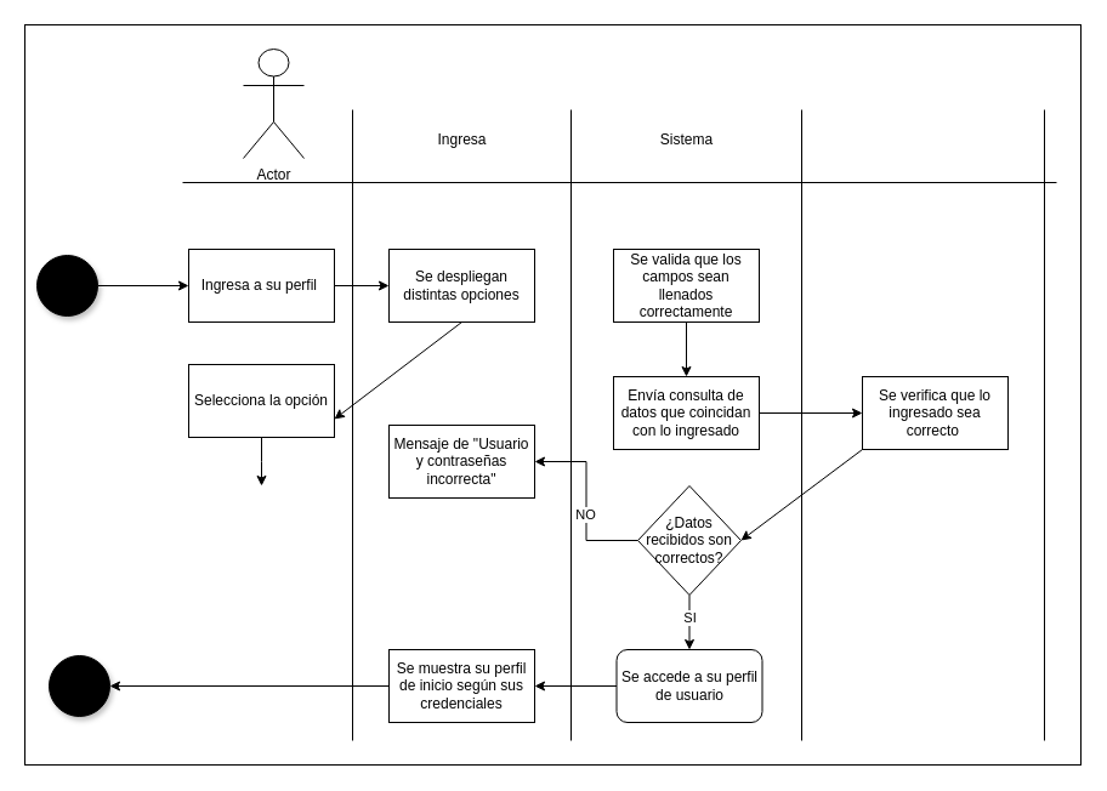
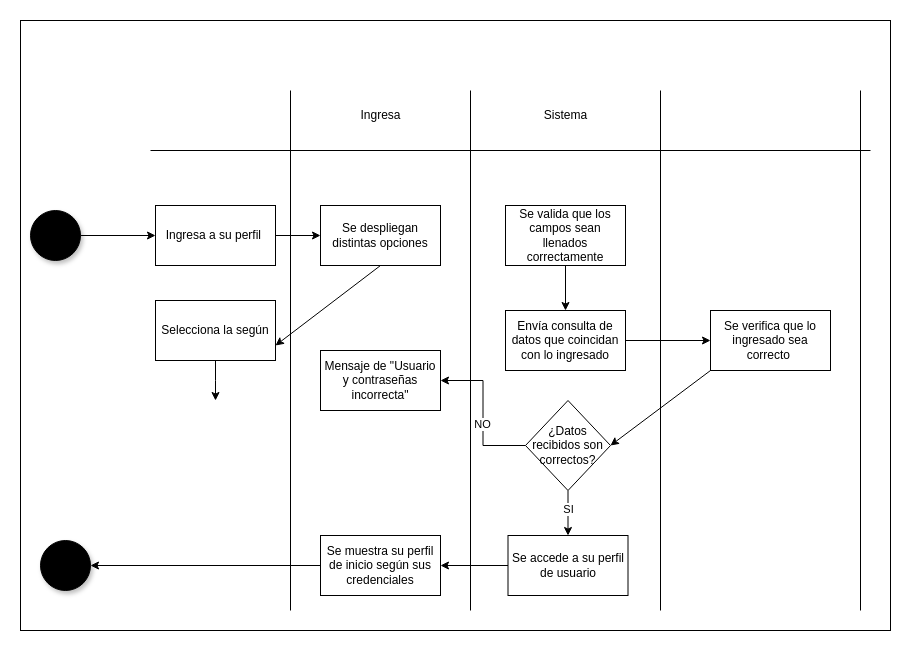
  <mxCell id="0" />
  <mxCell id="1" parent="0" />
  <mxCell id="2" value="" style="whiteSpace=wrap;html=1;" vertex="1" parent="1"><mxGeometry x="20" y="20" width="870" height="610" as="geometry" /></mxCell>
  <mxCell id="3" value="" style="endArrow=none;html=1;rounded=0;" edge="1" parent="1"><mxGeometry width="50" height="50" relative="1" as="geometry"><mxPoint x="150" y="150" as="sourcePoint" /><mxPoint x="870" y="150" as="targetPoint" /></mxGeometry></mxCell>
  <mxCell id="4" value="" style="endArrow=none;html=1;rounded=0;" edge="1" parent="1"><mxGeometry width="50" height="50" relative="1" as="geometry"><mxPoint x="290" y="90" as="sourcePoint" /><mxPoint x="290" y="610" as="targetPoint" /></mxGeometry></mxCell>
  <mxCell id="5" value="" style="endArrow=none;html=1;rounded=0;" edge="1" parent="1"><mxGeometry width="50" height="50" relative="1" as="geometry"><mxPoint x="470" y="90" as="sourcePoint" /><mxPoint x="470" y="610" as="targetPoint" /></mxGeometry></mxCell>
  <mxCell id="6" value="" style="endArrow=none;html=1;rounded=0;" edge="1" parent="1"><mxGeometry width="50" height="50" relative="1" as="geometry"><mxPoint x="660" y="90" as="sourcePoint" /><mxPoint x="660" y="610" as="targetPoint" /></mxGeometry></mxCell>
  <mxCell id="7" value="" style="endArrow=none;html=1;rounded=0;" edge="1" parent="1"><mxGeometry width="50" height="50" relative="1" as="geometry"><mxPoint x="860" y="90" as="sourcePoint" /><mxPoint x="860" y="610" as="targetPoint" /></mxGeometry></mxCell>
- <mxCell id="8" value="Actor" style="shape=umlActor;verticalLabelPosition=bottom;verticalAlign=top;html=1;outlineConnect=0;" vertex="1" parent="1"><mxGeometry x="200" y="40" width="50" height="90" as="geometry" /></mxCell>
  <mxCell id="9" value="Ingresa" style="text;html=1;align=center;verticalAlign=middle;resizable=0;points=[];autosize=1;strokeColor=none;fillColor=none;" vertex="1" parent="1"><mxGeometry x="350" y="100" width="60" height="30" as="geometry" /></mxCell>
  <mxCell id="10" value="Sistema" style="text;html=1;align=center;verticalAlign=middle;resizable=0;points=[];autosize=1;strokeColor=none;fillColor=none;" vertex="1" parent="1"><mxGeometry x="530" y="100" width="70" height="30" as="geometry" /></mxCell>
  <mxCell id="11" value="" style="points=[[0.145,0.145,0],[0.5,0,0],[0.855,0.145,0],[1,0.5,0],[0.855,0.855,0],[0.5,1,0],[0.145,0.855,0],[0,0.5,0]];shape=mxgraph.bpmn.event;html=1;verticalLabelPosition=bottom;labelBackgroundColor=#ffffff;verticalAlign=top;align=center;perimeter=ellipsePerimeter;outlineConnect=0;aspect=fixed;outline=standard;symbol=general;shadow=1;strokeColor=default;fontFamily=Helvetica;fontSize=12;fontColor=default;fillColor=#000000;" vertex="1" parent="1"><mxGeometry x="40" y="540" width="50" height="50" as="geometry" /></mxCell>
  <mxCell id="12" value="" style="edgeStyle=orthogonalEdgeStyle;rounded=0;orthogonalLoop=1;jettySize=auto;html=1;" edge="1" parent="1" source="13" target="15"><mxGeometry relative="1" as="geometry" /></mxCell>
  <mxCell id="13" value="Ingresa a su perfil&amp;nbsp;" style="rounded=0;whiteSpace=wrap;html=1;" vertex="1" parent="1"><mxGeometry x="155" y="205" width="120" height="60" as="geometry" /></mxCell>
  <mxCell id="14" style="rounded=0;orthogonalLoop=1;jettySize=auto;html=1;exitX=0.5;exitY=1;exitDx=0;exitDy=0;entryX=1;entryY=0.75;entryDx=0;entryDy=0;" edge="1" parent="1" source="15" target="35"><mxGeometry relative="1" as="geometry" /></mxCell>
  <mxCell id="15" value="Se despliegan distintas opciones" style="rounded=0;whiteSpace=wrap;html=1;" vertex="1" parent="1"><mxGeometry x="320" y="205" width="120" height="60" as="geometry" /></mxCell>
  <mxCell id="16" style="edgeStyle=orthogonalEdgeStyle;rounded=0;orthogonalLoop=1;jettySize=auto;html=1;exitX=1;exitY=0.5;exitDx=0;exitDy=0;exitPerimeter=0;entryX=0;entryY=0.5;entryDx=0;entryDy=0;" edge="1" parent="1" source="17" target="13"><mxGeometry relative="1" as="geometry" /></mxCell>
  <mxCell id="17" value="" style="points=[[0.145,0.145,0],[0.5,0,0],[0.855,0.145,0],[1,0.5,0],[0.855,0.855,0],[0.5,1,0],[0.145,0.855,0],[0,0.5,0]];shape=mxgraph.bpmn.event;html=1;verticalLabelPosition=bottom;labelBackgroundColor=#ffffff;verticalAlign=top;align=center;perimeter=ellipsePerimeter;outlineConnect=0;aspect=fixed;outline=standard;symbol=general;shadow=1;strokeColor=default;fontFamily=Helvetica;fontSize=12;fontColor=default;fillColor=#000000;" vertex="1" parent="1"><mxGeometry x="30" y="210" width="50" height="50" as="geometry" /></mxCell>
  <mxCell id="18" style="rounded=0;orthogonalLoop=1;jettySize=auto;html=1;entryX=0;entryY=0.5;entryDx=0;entryDy=0;" edge="1" parent="1" source="19" target="23"><mxGeometry relative="1" as="geometry" /></mxCell>
  <mxCell id="19" value="Envía consulta de datos que coincidan con lo ingresado" style="rounded=0;whiteSpace=wrap;html=1;" vertex="1" parent="1"><mxGeometry x="505" y="310" width="120" height="60" as="geometry" /></mxCell>
  <mxCell id="20" value="" style="edgeStyle=orthogonalEdgeStyle;rounded=0;orthogonalLoop=1;jettySize=auto;html=1;" edge="1" parent="1" source="21" target="19"><mxGeometry relative="1" as="geometry" /></mxCell>
  <mxCell id="21" value="Se valida que los campos sean llenados correctamente" style="rounded=0;whiteSpace=wrap;html=1;" vertex="1" parent="1"><mxGeometry x="505" y="205" width="120" height="60" as="geometry" /></mxCell>
  <mxCell id="22" style="rounded=0;orthogonalLoop=1;jettySize=auto;html=1;exitX=0;exitY=1;exitDx=0;exitDy=0;entryX=1;entryY=0.5;entryDx=0;entryDy=0;" edge="1" parent="1" source="23" target="30"><mxGeometry relative="1" as="geometry" /></mxCell>
  <mxCell id="23" value="Se verifica que lo ingresado sea correcto&amp;nbsp;" style="rounded=0;whiteSpace=wrap;html=1;" vertex="1" parent="1"><mxGeometry x="710" y="310" width="120" height="60" as="geometry" /></mxCell>
  <mxCell id="24" style="edgeStyle=orthogonalEdgeStyle;rounded=0;orthogonalLoop=1;jettySize=auto;html=1;exitX=0;exitY=0.5;exitDx=0;exitDy=0;entryX=1;entryY=0.5;entryDx=0;entryDy=0;" edge="1" parent="1" source="25" target="33"><mxGeometry relative="1" as="geometry" /></mxCell>
- <mxCell id="25" value="Se accede a su perfil de usuario" style="whiteSpace=wrap;html=1;rounded=1;" vertex="1" parent="1"><mxGeometry x="507.5" y="535" width="120" height="60" as="geometry" /></mxCell>
+ <mxCell id="25" value="Se accede a su perfil de usuario" style="rounded=0;whiteSpace=wrap;html=1;" vertex="1" parent="1"><mxGeometry x="507.5" y="535" width="120" height="60" as="geometry" /></mxCell>
  <mxCell id="26" style="edgeStyle=orthogonalEdgeStyle;rounded=0;orthogonalLoop=1;jettySize=auto;html=1;exitX=0;exitY=0.5;exitDx=0;exitDy=0;entryX=1;entryY=0.5;entryDx=0;entryDy=0;" edge="1" parent="1" source="30" target="31"><mxGeometry relative="1" as="geometry" /></mxCell>
  <mxCell id="27" value="NO" style="edgeLabel;html=1;align=center;verticalAlign=middle;resizable=0;points=[];" connectable="0" vertex="1" parent="26"><mxGeometry x="-0.153" y="1" relative="1" as="geometry"><mxPoint as="offset" /></mxGeometry></mxCell>
  <mxCell id="28" style="edgeStyle=orthogonalEdgeStyle;rounded=0;orthogonalLoop=1;jettySize=auto;html=1;exitX=0.5;exitY=1;exitDx=0;exitDy=0;entryX=0.5;entryY=0;entryDx=0;entryDy=0;" edge="1" parent="1" source="30" target="25"><mxGeometry relative="1" as="geometry" /></mxCell>
  <mxCell id="29" value="SI" style="edgeLabel;html=1;align=center;verticalAlign=middle;resizable=0;points=[];" connectable="0" vertex="1" parent="28"><mxGeometry x="-0.2" relative="1" as="geometry"><mxPoint as="offset" /></mxGeometry></mxCell>
  <mxCell id="30" value="¿Datos recibidos son correctos?" style="rhombus;whiteSpace=wrap;html=1;" vertex="1" parent="1"><mxGeometry x="525" y="400" width="85" height="90" as="geometry" /></mxCell>
  <mxCell id="31" value="Mensaje de &quot;Usuario y contraseñas incorrecta&quot;" style="rounded=0;whiteSpace=wrap;html=1;" vertex="1" parent="1"><mxGeometry x="320" y="350" width="120" height="60" as="geometry" /></mxCell>
  <mxCell id="32" style="edgeStyle=orthogonalEdgeStyle;rounded=0;orthogonalLoop=1;jettySize=auto;html=1;exitX=0;exitY=0.5;exitDx=0;exitDy=0;" edge="1" parent="1" source="33" target="11"><mxGeometry relative="1" as="geometry" /></mxCell>
  <mxCell id="33" value="Se muestra su perfil de inicio según sus credenciales" style="rounded=0;whiteSpace=wrap;html=1;" vertex="1" parent="1"><mxGeometry x="320" y="535" width="120" height="60" as="geometry" /></mxCell>
  <mxCell id="34" style="edgeStyle=orthogonalEdgeStyle;rounded=0;orthogonalLoop=1;jettySize=auto;html=1;exitX=0.5;exitY=1;exitDx=0;exitDy=0;" edge="1" parent="1" source="35"><mxGeometry relative="1" as="geometry"><mxPoint x="215" y="400" as="targetPoint" /></mxGeometry></mxCell>
- <mxCell id="35" value="Selecciona la opción" style="rounded=0;whiteSpace=wrap;html=1;" vertex="1" parent="1"><mxGeometry x="155" y="300" width="120" height="60" as="geometry" /></mxCell>
+ <mxCell id="35" value="Selecciona la según" style="rounded=0;whiteSpace=wrap;html=1;" vertex="1" parent="1"><mxGeometry x="155" y="300" width="120" height="60" as="geometry" /></mxCell>
